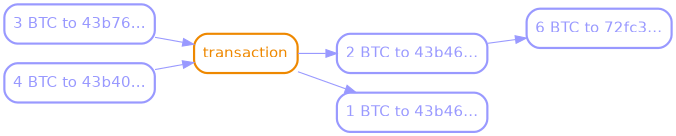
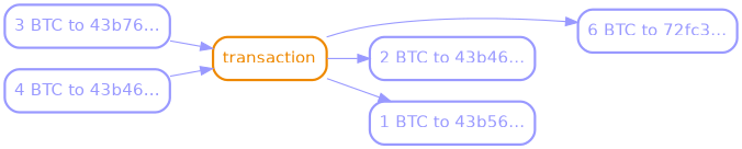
  digraph {
    fontname="DejaVu Sans"
    rankdir=LR
    splines=spline
    node [color="#9999ff" fontcolor="#9999ff" fontname="DejaVu Sans" shape=box style="rounded,bold"]
    edge [color="#9999ff" fontname="DejaVu Sans"]
    transaction [color="#ee8800" fontcolor="#ee8800"]
    "6 BTC to 72fc3..."
    "2 BTC to 43b46..."
-   "1 BTC to 43b46..."
+   "1 BTC to 43b46..." [label="1 BTC to 43b56..."]
    n5 [label="3 BTC to 43b76..."]
-   "4 BTC to 43b46..." [label="4 BTC to 43b40..."]
-   "2 BTC to 43b46..." -> "6 BTC to 72fc3..."
+   "4 BTC to 43b46..."
+   transaction -> "6 BTC to 72fc3..."
    transaction -> "2 BTC to 43b46..."
    transaction -> "1 BTC to 43b46..."
    n5 -> transaction
    "4 BTC to 43b46..." -> transaction
  }
